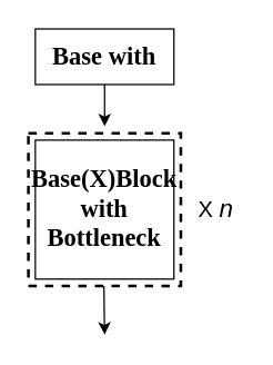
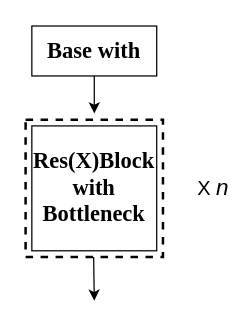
  <mxCell id="0" />
  <mxCell id="1" parent="0" />
  <mxCell id="2" value="" style="whiteSpace=wrap;html=1;aspect=fixed;dashed=1;strokeWidth=2;" vertex="1" parent="1"><mxGeometry x="20" y="95" width="110" height="110" as="geometry" /></mxCell>
- <mxCell id="3" value="&lt;font face=&quot;Times New Roman&quot; style=&quot;font-size: 18px&quot;&gt;&lt;b&gt;&lt;span&gt;Base(X)Block&lt;br&gt;&lt;/span&gt;with&lt;br&gt;Bottleneck&lt;/b&gt;&lt;/font&gt;" style="rounded=0;whiteSpace=wrap;html=1;" vertex="1" parent="1"><mxGeometry x="25" y="100" width="100" height="100" as="geometry" /></mxCell>
+ <mxCell id="3" value="&lt;font face=&quot;Times New Roman&quot; style=&quot;font-size: 18px&quot;&gt;&lt;b&gt;&lt;span&gt;Res(X)Block&lt;br&gt;&lt;/span&gt;with&lt;br&gt;Bottleneck&lt;/b&gt;&lt;/font&gt;" style="rounded=0;whiteSpace=wrap;html=1;" vertex="1" parent="1"><mxGeometry x="25" y="100" width="100" height="100" as="geometry" /></mxCell>
  <mxCell id="4" value="" style="endArrow=classic;html=1;exitX=0.5;exitY=1;exitDx=0;exitDy=0;" edge="1" parent="1" source="6"><mxGeometry width="50" height="50" relative="1" as="geometry"><mxPoint x="74.66" y="20" as="sourcePoint" /><mxPoint x="75" y="90" as="targetPoint" /></mxGeometry></mxCell>
  <mxCell id="5" value="" style="endArrow=classic;html=1;" edge="1" parent="1"><mxGeometry width="50" height="50" relative="1" as="geometry"><mxPoint x="74.5" y="205" as="sourcePoint" /><mxPoint x="75" y="240" as="targetPoint" /></mxGeometry></mxCell>
  <mxCell id="6" value="&lt;font size=&quot;1&quot; face=&quot;Times New Roman&quot;&gt;&lt;b style=&quot;font-size: 18px&quot;&gt;Base with&lt;/b&gt;&lt;/font&gt;" style="rounded=0;whiteSpace=wrap;html=1;" vertex="1" parent="1"><mxGeometry x="25" y="20" width="100" height="40" as="geometry" /></mxCell>
- <mxCell id="7" value="&lt;font&gt;&lt;span style=&quot;font-size: 16px&quot;&gt;X &lt;/span&gt;&lt;i&gt;&lt;font style=&quot;font-size: 18px&quot;&gt;n&lt;/font&gt;&lt;/i&gt;&lt;/font&gt;" style="text;html=1;resizable=0;autosize=1;align=center;verticalAlign=middle;points=[];fillColor=none;strokeColor=none;rounded=0;dashed=1;" vertex="1" parent="1"><mxGeometry x="135" y="140" width="40" height="20" as="geometry" /></mxCell>
+ <mxCell id="7" value="&lt;font&gt;&lt;span style=&quot;font-size: 16px&quot;&gt;X &lt;/span&gt;&lt;i&gt;&lt;font style=&quot;font-size: 18px&quot;&gt;n&lt;/font&gt;&lt;/i&gt;&lt;/font&gt;" style="text;html=1;resizable=0;autosize=1;align=center;verticalAlign=middle;points=[];fillColor=none;strokeColor=none;rounded=0;dashed=1;" vertex="1" parent="1"><mxGeometry x="150" y="140" width="40" height="20" as="geometry" /></mxCell>
